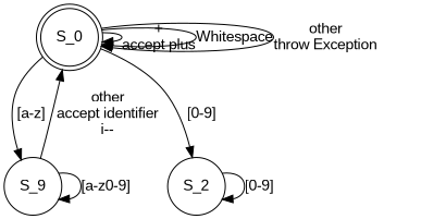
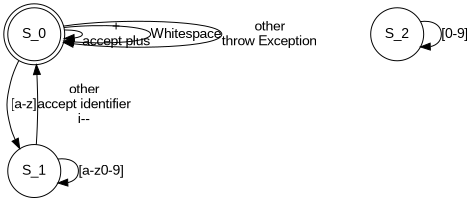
  digraph {
    fontname="Liberation Sans"
    node [fontname="Liberation Sans" shape=circle]
    edge [fontname="Liberation Sans"]
    S_0 [shape=doublecircle]
-   S_1 [label=S_9]
+   S_1
    S_2
    S_0 -> S_0 [label="+\naccept plus"]
    S_0 -> S_0 [label=Whitespace]
    S_0 -> S_0 [label="other\nthrow Exception"]
    S_0 -> S_1 [label="[a-z]"]
-   S_0 -> S_2 [label="[0-9]"]
    S_1 -> S_0 [label="other\naccept identifier\ni--"]
    S_1 -> S_1 [label="[a-z0-9]"]
    S_2 -> S_2 [label="[0-9]"]
  }
